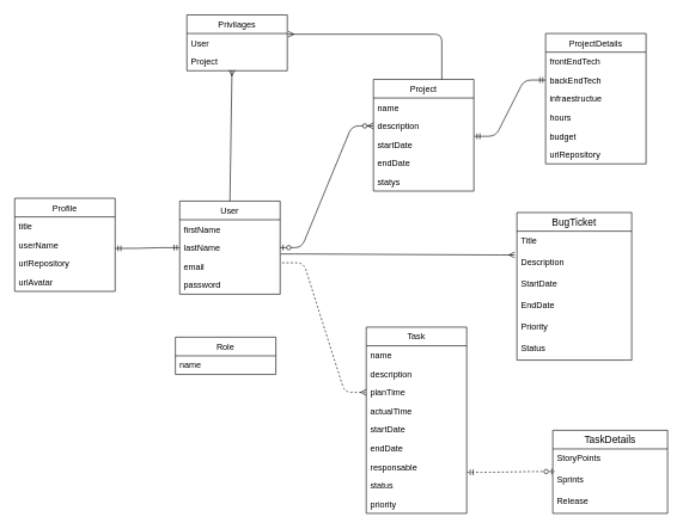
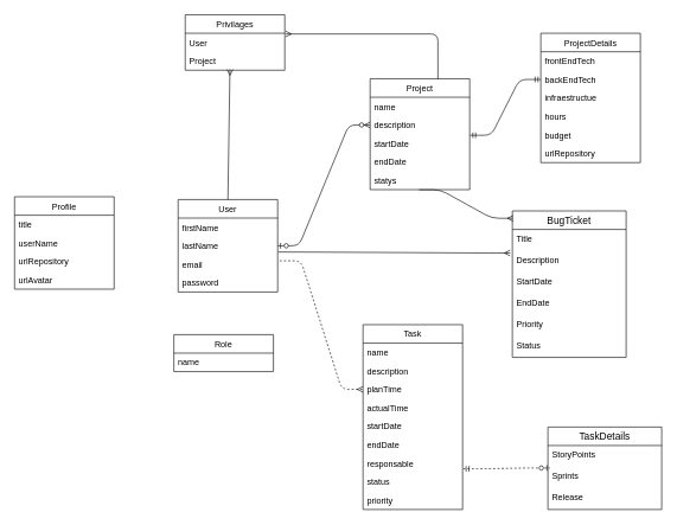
  <mxCell id="0" />
  <mxCell id="1" parent="0" />
  <mxCell id="2" value="User" style="swimlane;fontStyle=0;childLayout=stackLayout;horizontal=1;startSize=26;horizontalStack=0;resizeParent=1;resizeParentMax=0;resizeLast=0;collapsible=1;marginBottom=0;" vertex="1" parent="1"><mxGeometry x="250" y="280" width="140" height="130" as="geometry" /></mxCell>
  <mxCell id="3" value="firstName" style="text;strokeColor=none;fillColor=none;align=left;verticalAlign=top;spacingLeft=4;spacingRight=4;overflow=hidden;rotatable=0;points=[[0,0.5],[1,0.5]];portConstraint=eastwest;" vertex="1" parent="2"><mxGeometry y="26" width="140" height="26" as="geometry" /></mxCell>
  <mxCell id="4" value="lastName" style="text;strokeColor=none;fillColor=none;align=left;verticalAlign=top;spacingLeft=4;spacingRight=4;overflow=hidden;rotatable=0;points=[[0,0.5],[1,0.5]];portConstraint=eastwest;" vertex="1" parent="2"><mxGeometry y="52" width="140" height="26" as="geometry" /></mxCell>
  <mxCell id="5" value="email" style="text;strokeColor=none;fillColor=none;align=left;verticalAlign=top;spacingLeft=4;spacingRight=4;overflow=hidden;rotatable=0;points=[[0,0.5],[1,0.5]];portConstraint=eastwest;" vertex="1" parent="2"><mxGeometry y="78" width="140" height="26" as="geometry" /></mxCell>
  <mxCell id="6" value="password" style="text;strokeColor=none;fillColor=none;align=left;verticalAlign=top;spacingLeft=4;spacingRight=4;overflow=hidden;rotatable=0;points=[[0,0.5],[1,0.5]];portConstraint=eastwest;" vertex="1" parent="2"><mxGeometry y="104" width="140" height="26" as="geometry" /></mxCell>
  <mxCell id="7" value="Profile" style="swimlane;fontStyle=0;childLayout=stackLayout;horizontal=1;startSize=26;horizontalStack=0;resizeParent=1;resizeParentMax=0;resizeLast=0;collapsible=1;marginBottom=0;" vertex="1" parent="1"><mxGeometry x="20" y="276" width="140" height="130" as="geometry" /></mxCell>
  <mxCell id="8" value="title" style="text;strokeColor=none;fillColor=none;align=left;verticalAlign=top;spacingLeft=4;spacingRight=4;overflow=hidden;rotatable=0;points=[[0,0.5],[1,0.5]];portConstraint=eastwest;" vertex="1" parent="7"><mxGeometry y="26" width="140" height="26" as="geometry" /></mxCell>
  <mxCell id="9" value="userName" style="text;strokeColor=none;fillColor=none;align=left;verticalAlign=top;spacingLeft=4;spacingRight=4;overflow=hidden;rotatable=0;points=[[0,0.5],[1,0.5]];portConstraint=eastwest;" vertex="1" parent="7"><mxGeometry y="52" width="140" height="26" as="geometry" /></mxCell>
  <mxCell id="10" value="urlRepository" style="text;strokeColor=none;fillColor=none;align=left;verticalAlign=top;spacingLeft=4;spacingRight=4;overflow=hidden;rotatable=0;points=[[0,0.5],[1,0.5]];portConstraint=eastwest;" vertex="1" parent="7"><mxGeometry y="78" width="140" height="26" as="geometry" /></mxCell>
  <mxCell id="11" value="urlAvatar" style="text;strokeColor=none;fillColor=none;align=left;verticalAlign=top;spacingLeft=4;spacingRight=4;overflow=hidden;rotatable=0;points=[[0,0.5],[1,0.5]];portConstraint=eastwest;" vertex="1" parent="7"><mxGeometry y="104" width="140" height="26" as="geometry" /></mxCell>
- <mxCell id="12" value="" style="edgeStyle=entityRelationEdgeStyle;fontSize=12;html=1;endArrow=ERmandOne;startArrow=ERmandOne;entryX=0;entryY=0.5;entryDx=0;entryDy=0;exitX=1;exitY=0.692;exitDx=0;exitDy=0;exitPerimeter=0;" edge="1" parent="1" source="9" target="4"><mxGeometry width="100" height="100" relative="1" as="geometry"><mxPoint x="190" y="520" as="sourcePoint" /><mxPoint x="290" y="420" as="targetPoint" /></mxGeometry></mxCell>
  <mxCell id="13" value="Role" style="swimlane;fontStyle=0;childLayout=stackLayout;horizontal=1;startSize=26;horizontalStack=0;resizeParent=1;resizeParentMax=0;resizeLast=0;collapsible=1;marginBottom=0;" vertex="1" parent="1"><mxGeometry x="244" y="470" width="140" height="52" as="geometry" /></mxCell>
  <mxCell id="14" value="name" style="text;strokeColor=none;fillColor=none;align=left;verticalAlign=top;spacingLeft=4;spacingRight=4;overflow=hidden;rotatable=0;points=[[0,0.5],[1,0.5]];portConstraint=eastwest;" vertex="1" parent="13"><mxGeometry y="26" width="140" height="26" as="geometry" /></mxCell>
  <mxCell id="15" value="Project" style="swimlane;fontStyle=0;childLayout=stackLayout;horizontal=1;startSize=26;horizontalStack=0;resizeParent=1;resizeParentMax=0;resizeLast=0;collapsible=1;marginBottom=0;" vertex="1" parent="1"><mxGeometry x="520" y="110" width="140" height="156" as="geometry" /></mxCell>
  <mxCell id="16" value="name" style="text;strokeColor=none;fillColor=none;align=left;verticalAlign=top;spacingLeft=4;spacingRight=4;overflow=hidden;rotatable=0;points=[[0,0.5],[1,0.5]];portConstraint=eastwest;" vertex="1" parent="15"><mxGeometry y="26" width="140" height="26" as="geometry" /></mxCell>
  <mxCell id="17" value="description" style="text;strokeColor=none;fillColor=none;align=left;verticalAlign=top;spacingLeft=4;spacingRight=4;overflow=hidden;rotatable=0;points=[[0,0.5],[1,0.5]];portConstraint=eastwest;" vertex="1" parent="15"><mxGeometry y="52" width="140" height="26" as="geometry" /></mxCell>
  <mxCell id="18" value="startDate" style="text;strokeColor=none;fillColor=none;align=left;verticalAlign=top;spacingLeft=4;spacingRight=4;overflow=hidden;rotatable=0;points=[[0,0.5],[1,0.5]];portConstraint=eastwest;" vertex="1" parent="15"><mxGeometry y="78" width="140" height="26" as="geometry" /></mxCell>
  <mxCell id="19" value="endDate" style="text;strokeColor=none;fillColor=none;align=left;verticalAlign=top;spacingLeft=4;spacingRight=4;overflow=hidden;rotatable=0;points=[[0,0.5],[1,0.5]];portConstraint=eastwest;" vertex="1" parent="15"><mxGeometry y="104" width="140" height="26" as="geometry" /></mxCell>
  <mxCell id="20" value="statys" style="text;strokeColor=none;fillColor=none;align=left;verticalAlign=top;spacingLeft=4;spacingRight=4;overflow=hidden;rotatable=0;points=[[0,0.5],[1,0.5]];portConstraint=eastwest;" vertex="1" parent="15"><mxGeometry y="130" width="140" height="26" as="geometry" /></mxCell>
  <mxCell id="21" value="" style="edgeStyle=entityRelationEdgeStyle;fontSize=12;html=1;endArrow=ERzeroToMany;startArrow=ERzeroToOne;exitX=1;exitY=0.5;exitDx=0;exitDy=0;entryX=0;entryY=0.5;entryDx=0;entryDy=0;" edge="1" parent="1" source="4" target="17"><mxGeometry width="100" height="100" relative="1" as="geometry"><mxPoint x="350" y="670" as="sourcePoint" /><mxPoint x="450" y="570" as="targetPoint" /></mxGeometry></mxCell>
  <mxCell id="22" value="ProjectDetails" style="swimlane;fontStyle=0;childLayout=stackLayout;horizontal=1;startSize=26;horizontalStack=0;resizeParent=1;resizeParentMax=0;resizeLast=0;collapsible=1;marginBottom=0;" vertex="1" parent="1"><mxGeometry x="760" y="46" width="140" height="182" as="geometry" /></mxCell>
  <mxCell id="23" value="frontEndTech" style="text;strokeColor=none;fillColor=none;align=left;verticalAlign=top;spacingLeft=4;spacingRight=4;overflow=hidden;rotatable=0;points=[[0,0.5],[1,0.5]];portConstraint=eastwest;" vertex="1" parent="22"><mxGeometry y="26" width="140" height="26" as="geometry" /></mxCell>
  <mxCell id="24" value="backEndTech" style="text;strokeColor=none;fillColor=none;align=left;verticalAlign=top;spacingLeft=4;spacingRight=4;overflow=hidden;rotatable=0;points=[[0,0.5],[1,0.5]];portConstraint=eastwest;" vertex="1" parent="22"><mxGeometry y="52" width="140" height="26" as="geometry" /></mxCell>
  <mxCell id="25" value="infraestructue" style="text;strokeColor=none;fillColor=none;align=left;verticalAlign=top;spacingLeft=4;spacingRight=4;overflow=hidden;rotatable=0;points=[[0,0.5],[1,0.5]];portConstraint=eastwest;" vertex="1" parent="22"><mxGeometry y="78" width="140" height="26" as="geometry" /></mxCell>
  <mxCell id="26" value="hours" style="text;strokeColor=none;fillColor=none;align=left;verticalAlign=top;spacingLeft=4;spacingRight=4;overflow=hidden;rotatable=0;points=[[0,0.5],[1,0.5]];portConstraint=eastwest;" vertex="1" parent="22"><mxGeometry y="104" width="140" height="26" as="geometry" /></mxCell>
  <mxCell id="27" value="budget" style="text;strokeColor=none;fillColor=none;align=left;verticalAlign=top;spacingLeft=4;spacingRight=4;overflow=hidden;rotatable=0;points=[[0,0.5],[1,0.5]];portConstraint=eastwest;" vertex="1" parent="22"><mxGeometry y="130" width="140" height="26" as="geometry" /></mxCell>
  <mxCell id="28" value="urlRepository" style="text;strokeColor=none;fillColor=none;align=left;verticalAlign=top;spacingLeft=4;spacingRight=4;overflow=hidden;rotatable=0;points=[[0,0.5],[1,0.5]];portConstraint=eastwest;" vertex="1" parent="22"><mxGeometry y="156" width="140" height="26" as="geometry" /></mxCell>
  <mxCell id="29" value="" style="edgeStyle=entityRelationEdgeStyle;fontSize=12;html=1;endArrow=ERmandOne;startArrow=ERmandOne;exitX=1.003;exitY=0.058;exitDx=0;exitDy=0;exitPerimeter=0;" edge="1" parent="1" source="18" target="24"><mxGeometry width="100" height="100" relative="1" as="geometry"><mxPoint x="720" y="570" as="sourcePoint" /><mxPoint x="710" y="330" as="targetPoint" /></mxGeometry></mxCell>
  <mxCell id="30" value="Task" style="swimlane;fontStyle=0;childLayout=stackLayout;horizontal=1;startSize=26;horizontalStack=0;resizeParent=1;resizeParentMax=0;resizeLast=0;collapsible=1;marginBottom=0;" vertex="1" parent="1"><mxGeometry x="510" y="456" width="140" height="260" as="geometry" /></mxCell>
  <mxCell id="31" value="name" style="text;strokeColor=none;fillColor=none;align=left;verticalAlign=top;spacingLeft=4;spacingRight=4;overflow=hidden;rotatable=0;points=[[0,0.5],[1,0.5]];portConstraint=eastwest;" vertex="1" parent="30"><mxGeometry y="26" width="140" height="26" as="geometry" /></mxCell>
  <mxCell id="32" value="description" style="text;strokeColor=none;fillColor=none;align=left;verticalAlign=top;spacingLeft=4;spacingRight=4;overflow=hidden;rotatable=0;points=[[0,0.5],[1,0.5]];portConstraint=eastwest;" vertex="1" parent="30"><mxGeometry y="52" width="140" height="26" as="geometry" /></mxCell>
  <mxCell id="33" value="planTime" style="text;strokeColor=none;fillColor=none;align=left;verticalAlign=top;spacingLeft=4;spacingRight=4;overflow=hidden;rotatable=0;points=[[0,0.5],[1,0.5]];portConstraint=eastwest;" vertex="1" parent="30"><mxGeometry y="78" width="140" height="26" as="geometry" /></mxCell>
  <mxCell id="34" value="actualTime" style="text;strokeColor=none;fillColor=none;align=left;verticalAlign=top;spacingLeft=4;spacingRight=4;overflow=hidden;rotatable=0;points=[[0,0.5],[1,0.5]];portConstraint=eastwest;" vertex="1" parent="30"><mxGeometry y="104" width="140" height="26" as="geometry" /></mxCell>
  <mxCell id="35" value="startDate" style="text;strokeColor=none;fillColor=none;align=left;verticalAlign=top;spacingLeft=4;spacingRight=4;overflow=hidden;rotatable=0;points=[[0,0.5],[1,0.5]];portConstraint=eastwest;" vertex="1" parent="30"><mxGeometry y="130" width="140" height="26" as="geometry" /></mxCell>
  <mxCell id="36" value="endDate" style="text;strokeColor=none;fillColor=none;align=left;verticalAlign=top;spacingLeft=4;spacingRight=4;overflow=hidden;rotatable=0;points=[[0,0.5],[1,0.5]];portConstraint=eastwest;" vertex="1" parent="30"><mxGeometry y="156" width="140" height="26" as="geometry" /></mxCell>
  <mxCell id="37" value="responsable" style="text;strokeColor=none;fillColor=none;align=left;verticalAlign=top;spacingLeft=4;spacingRight=4;overflow=hidden;rotatable=0;points=[[0,0.5],[1,0.5]];portConstraint=eastwest;" vertex="1" parent="30"><mxGeometry y="182" width="140" height="26" as="geometry" /></mxCell>
  <mxCell id="38" value="status" style="text;strokeColor=none;fillColor=none;align=left;verticalAlign=top;spacingLeft=4;spacingRight=4;overflow=hidden;rotatable=0;points=[[0,0.5],[1,0.5]];portConstraint=eastwest;" vertex="1" parent="30"><mxGeometry y="208" width="140" height="26" as="geometry" /></mxCell>
  <mxCell id="39" value="priority" style="text;strokeColor=none;fillColor=none;align=left;verticalAlign=top;spacingLeft=4;spacingRight=4;overflow=hidden;rotatable=0;points=[[0,0.5],[1,0.5]];portConstraint=eastwest;" vertex="1" parent="30"><mxGeometry y="234" width="140" height="26" as="geometry" /></mxCell>
  <mxCell id="40" value="Privilages" style="swimlane;fontStyle=0;childLayout=stackLayout;horizontal=1;startSize=26;horizontalStack=0;resizeParent=1;resizeParentMax=0;resizeLast=0;collapsible=1;marginBottom=0;" vertex="1" parent="1"><mxGeometry x="260" y="20" width="140" height="78" as="geometry" /></mxCell>
  <mxCell id="41" value="User" style="text;strokeColor=none;fillColor=none;align=left;verticalAlign=top;spacingLeft=4;spacingRight=4;overflow=hidden;rotatable=0;points=[[0,0.5],[1,0.5]];portConstraint=eastwest;" vertex="1" parent="40"><mxGeometry y="26" width="140" height="26" as="geometry" /></mxCell>
  <mxCell id="42" value="Project" style="text;strokeColor=none;fillColor=none;align=left;verticalAlign=top;spacingLeft=4;spacingRight=4;overflow=hidden;rotatable=0;points=[[0,0.5],[1,0.5]];portConstraint=eastwest;" vertex="1" parent="40"><mxGeometry y="52" width="140" height="26" as="geometry" /></mxCell>
  <mxCell id="43" value="" style="fontSize=12;html=1;endArrow=ERmany;exitX=0.5;exitY=0;exitDx=0;exitDy=0;entryX=0.449;entryY=0.962;entryDx=0;entryDy=0;entryPerimeter=0;" edge="1" parent="1" source="2" target="42"><mxGeometry width="100" height="100" relative="1" as="geometry"><mxPoint x="290" y="320" as="sourcePoint" /><mxPoint x="390" y="220" as="targetPoint" /></mxGeometry></mxCell>
  <mxCell id="44" value="" style="edgeStyle=orthogonalEdgeStyle;fontSize=12;html=1;endArrow=ERmany;exitX=0.681;exitY=0.002;exitDx=0;exitDy=0;exitPerimeter=0;entryX=1.008;entryY=0.038;entryDx=0;entryDy=0;entryPerimeter=0;" edge="1" parent="1" source="15" target="41"><mxGeometry width="100" height="100" relative="1" as="geometry"><mxPoint x="440" y="180" as="sourcePoint" /><mxPoint x="540" y="80" as="targetPoint" /><Array as="points"><mxPoint x="615" y="47" /></Array></mxGeometry></mxCell>
  <mxCell id="45" value="" style="edgeStyle=entityRelationEdgeStyle;fontSize=12;html=1;endArrow=ERmany;exitX=1.02;exitY=0.314;exitDx=0;exitDy=0;exitPerimeter=0;dashed=1;" edge="1" parent="1" source="5" target="33"><mxGeometry width="100" height="100" relative="1" as="geometry"><mxPoint x="420" y="470" as="sourcePoint" /><mxPoint x="520" y="370" as="targetPoint" /></mxGeometry></mxCell>
  <mxCell id="46" value="BugTicket" style="swimlane;fontStyle=0;childLayout=stackLayout;horizontal=1;startSize=26;horizontalStack=0;resizeParent=1;resizeParentMax=0;resizeLast=0;collapsible=1;marginBottom=0;align=center;fontSize=14;" vertex="1" parent="1"><mxGeometry x="720" y="296" width="160" height="206" as="geometry" /></mxCell>
  <mxCell id="47" value="Title" style="text;strokeColor=none;fillColor=none;spacingLeft=4;spacingRight=4;overflow=hidden;rotatable=0;points=[[0,0.5],[1,0.5]];portConstraint=eastwest;fontSize=12;" vertex="1" parent="46"><mxGeometry y="26" width="160" height="30" as="geometry" /></mxCell>
  <mxCell id="48" value="Description" style="text;strokeColor=none;fillColor=none;spacingLeft=4;spacingRight=4;overflow=hidden;rotatable=0;points=[[0,0.5],[1,0.5]];portConstraint=eastwest;fontSize=12;" vertex="1" parent="46"><mxGeometry y="56" width="160" height="30" as="geometry" /></mxCell>
  <mxCell id="49" value="StartDate" style="text;strokeColor=none;fillColor=none;spacingLeft=4;spacingRight=4;overflow=hidden;rotatable=0;points=[[0,0.5],[1,0.5]];portConstraint=eastwest;fontSize=12;" vertex="1" parent="46"><mxGeometry y="86" width="160" height="30" as="geometry" /></mxCell>
  <mxCell id="50" value="EndDate" style="text;strokeColor=none;fillColor=none;spacingLeft=4;spacingRight=4;overflow=hidden;rotatable=0;points=[[0,0.5],[1,0.5]];portConstraint=eastwest;fontSize=12;" vertex="1" parent="46"><mxGeometry y="116" width="160" height="30" as="geometry" /></mxCell>
  <mxCell id="51" value="Priority" style="text;strokeColor=none;fillColor=none;spacingLeft=4;spacingRight=4;overflow=hidden;rotatable=0;points=[[0,0.5],[1,0.5]];portConstraint=eastwest;fontSize=12;" vertex="1" parent="46"><mxGeometry y="146" width="160" height="30" as="geometry" /></mxCell>
  <mxCell id="52" value="Status" style="text;strokeColor=none;fillColor=none;spacingLeft=4;spacingRight=4;overflow=hidden;rotatable=0;points=[[0,0.5],[1,0.5]];portConstraint=eastwest;fontSize=12;" vertex="1" parent="46"><mxGeometry y="176" width="160" height="30" as="geometry" /></mxCell>
  <mxCell id="53" value="TaskDetails" style="swimlane;fontStyle=0;childLayout=stackLayout;horizontal=1;startSize=26;horizontalStack=0;resizeParent=1;resizeParentMax=0;resizeLast=0;collapsible=1;marginBottom=0;align=center;fontSize=14;" vertex="1" parent="1"><mxGeometry x="770" y="600" width="160" height="116" as="geometry" /></mxCell>
  <mxCell id="54" value="StoryPoints" style="text;strokeColor=none;fillColor=none;spacingLeft=4;spacingRight=4;overflow=hidden;rotatable=0;points=[[0,0.5],[1,0.5]];portConstraint=eastwest;fontSize=12;" vertex="1" parent="53"><mxGeometry y="26" width="160" height="30" as="geometry" /></mxCell>
  <mxCell id="55" value="Sprints" style="text;strokeColor=none;fillColor=none;spacingLeft=4;spacingRight=4;overflow=hidden;rotatable=0;points=[[0,0.5],[1,0.5]];portConstraint=eastwest;fontSize=12;" vertex="1" parent="53"><mxGeometry y="56" width="160" height="30" as="geometry" /></mxCell>
  <mxCell id="56" value="Release" style="text;strokeColor=none;fillColor=none;spacingLeft=4;spacingRight=4;overflow=hidden;rotatable=0;points=[[0,0.5],[1,0.5]];portConstraint=eastwest;fontSize=12;" vertex="1" parent="53"><mxGeometry y="86" width="160" height="30" as="geometry" /></mxCell>
  <mxCell id="57" value="" style="edgeStyle=entityRelationEdgeStyle;fontSize=12;html=1;endArrow=ERzeroToOne;startArrow=ERmandOne;exitX=1.007;exitY=0.797;exitDx=0;exitDy=0;exitPerimeter=0;entryX=0.017;entryY=1.052;entryDx=0;entryDy=0;entryPerimeter=0;dashed=1;" edge="1" parent="1" source="37" target="54"><mxGeometry width="100" height="100" relative="1" as="geometry"><mxPoint x="630" y="836" as="sourcePoint" /><mxPoint x="730" y="736" as="targetPoint" /></mxGeometry></mxCell>
  <mxCell id="58" value="" style="edgeStyle=entityRelationEdgeStyle;fontSize=12;html=1;endArrow=ERmany;exitX=1.005;exitY=0.838;exitDx=0;exitDy=0;exitPerimeter=0;entryX=-0.019;entryY=0.106;entryDx=0;entryDy=0;entryPerimeter=0;" edge="1" parent="1" source="4" target="48"><mxGeometry width="100" height="100" relative="1" as="geometry"><mxPoint x="580" y="416" as="sourcePoint" /><mxPoint x="680" y="316" as="targetPoint" /></mxGeometry></mxCell>
+ <mxCell id="59" value="" style="edgeStyle=entityRelationEdgeStyle;fontSize=12;html=1;endArrow=ERmany;exitX=0.491;exitY=1.008;exitDx=0;exitDy=0;exitPerimeter=0;entryX=0.007;entryY=0.05;entryDx=0;entryDy=0;entryPerimeter=0;" edge="1" parent="1" source="20" target="46"><mxGeometry width="100" height="100" relative="1" as="geometry"><mxPoint x="570" y="406" as="sourcePoint" /><mxPoint x="670" y="306" as="targetPoint" /></mxGeometry></mxCell>
